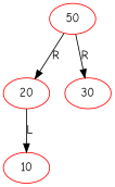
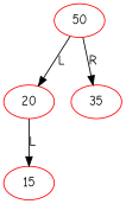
  digraph {
    fontname="Comic Neue"
    node [color=red fontname="Comic Neue"]
    edge [fontname="Comic Neue"]
    50
    20
-   30
-   10
-   50 -> 20 [label=R]
+   30 [label=35]
+   10 [label=15]
+   50 -> 20 [label=L]
    50 -> 30 [label=R]
    20 -> 10 [label=L]
  }
